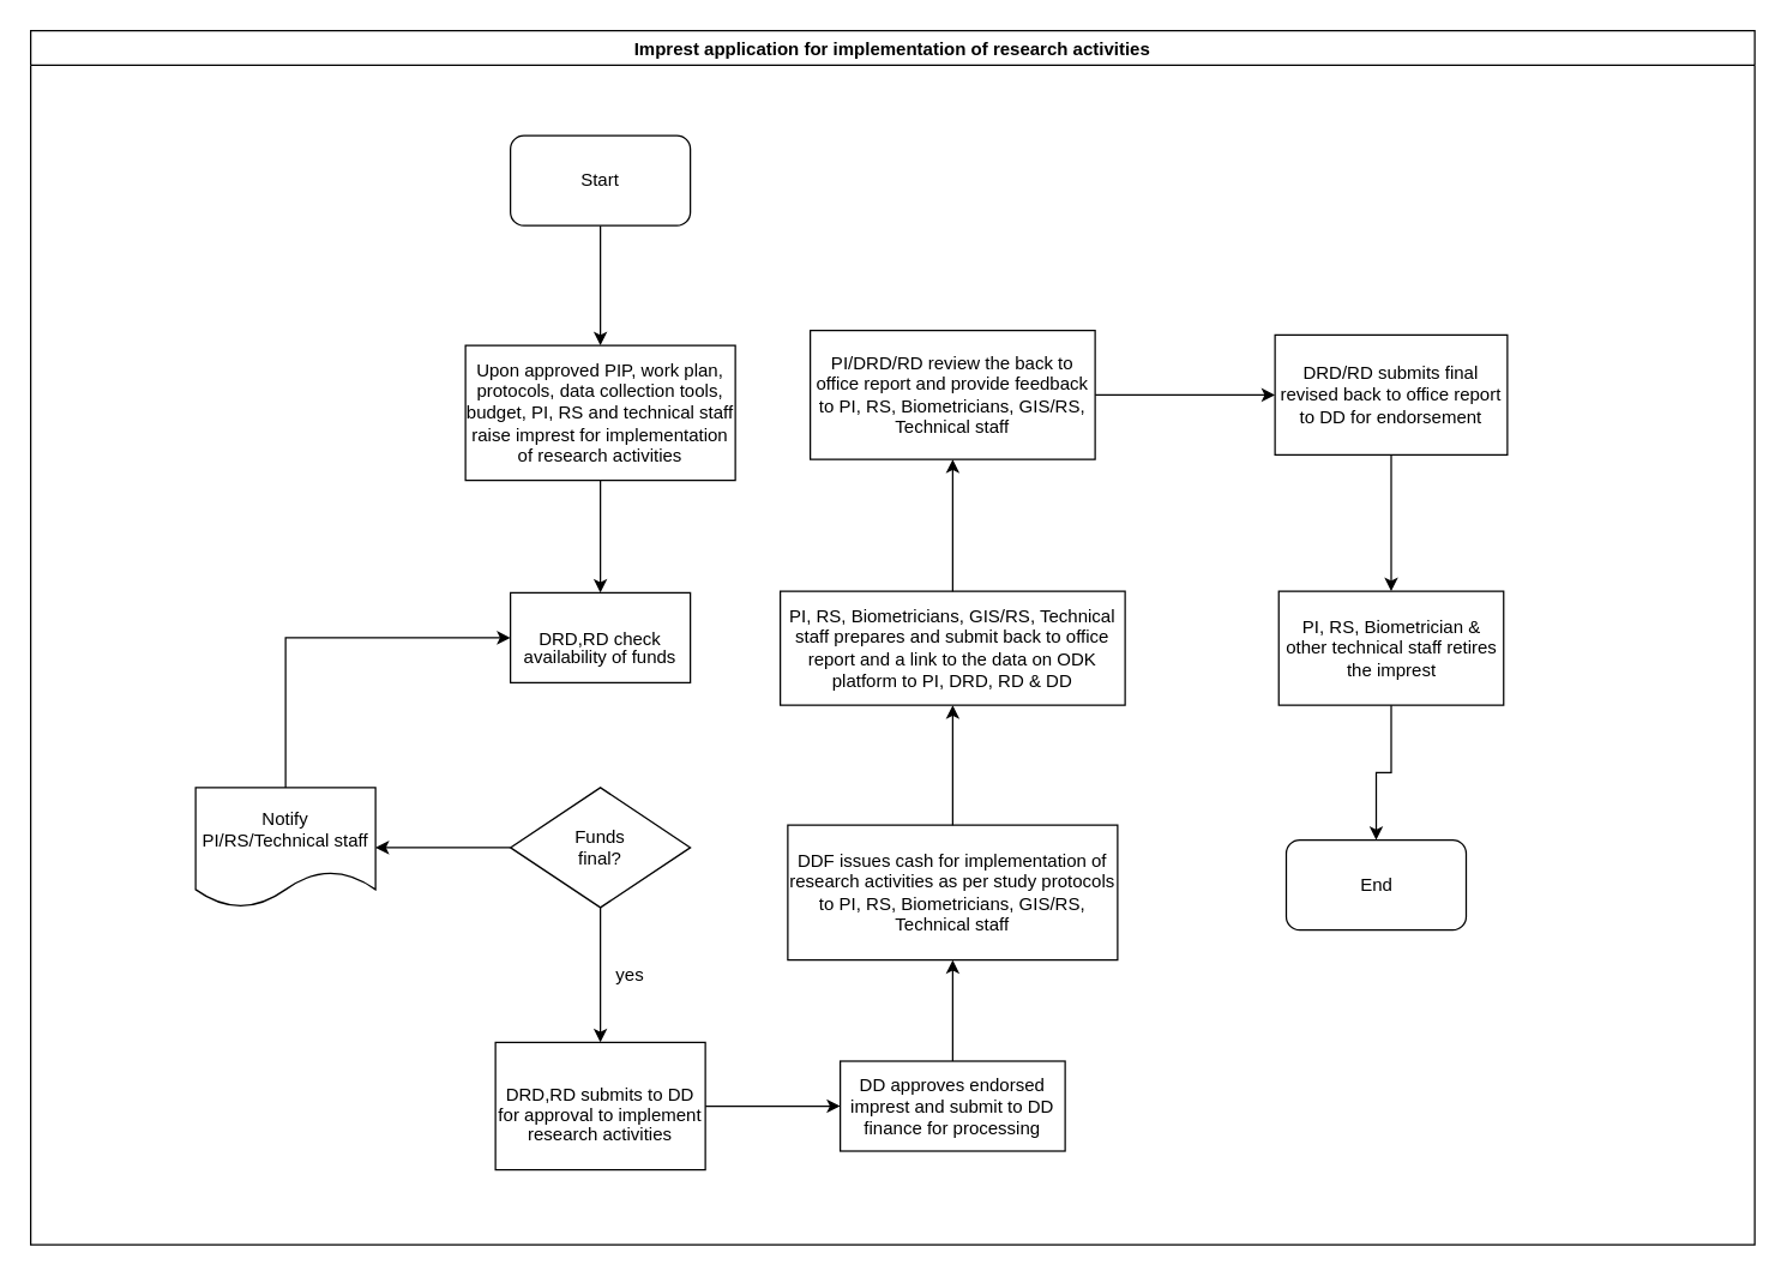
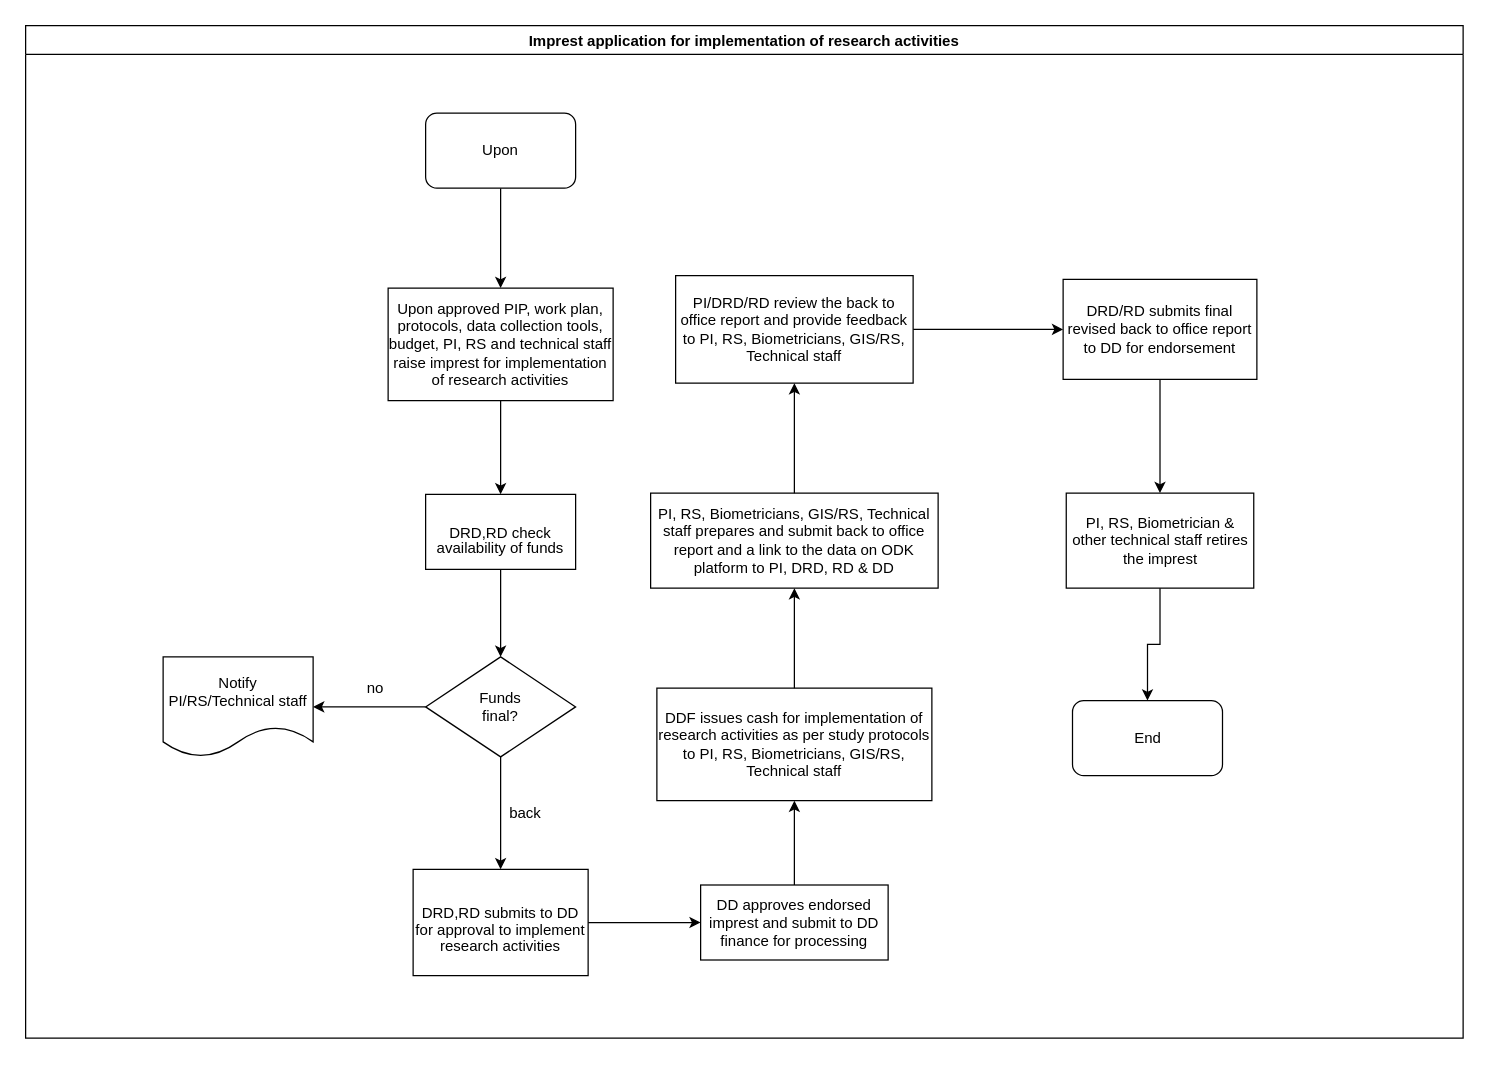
  <mxCell id="0" />
  <mxCell id="1" parent="0" />
  <mxCell id="2" value="Imprest application for implementation of research activities" style="swimlane;" vertex="1" parent="1"><mxGeometry x="20" y="20" width="1150" height="810" as="geometry" /></mxCell>
  <mxCell id="3" value="Upon approved PIP, work plan, protocols, data collection tools, budget, PI, RS and technical staff raise imprest for implementation of research activities" style="rounded=0;whiteSpace=wrap;html=1;" vertex="1" parent="2"><mxGeometry x="290" y="210" width="180" height="90" as="geometry" /></mxCell>
- <mxCell id="4" value="yes" style="text;html=1;strokeColor=none;fillColor=none;align=center;verticalAlign=middle;whiteSpace=wrap;rounded=0;" vertex="1" parent="2"><mxGeometry x="380" y="620" width="40" height="20" as="geometry" /></mxCell>
+ <mxCell id="4" value="back" style="text;html=1;strokeColor=none;fillColor=none;align=center;verticalAlign=middle;whiteSpace=wrap;rounded=0;" vertex="1" parent="2"><mxGeometry x="380" y="620" width="40" height="20" as="geometry" /></mxCell>
  <mxCell id="5" value="Notify PI/RS/Technical staff" style="shape=document;whiteSpace=wrap;html=1;boundedLbl=1;" vertex="1" parent="2"><mxGeometry x="110" y="505" width="120" height="80" as="geometry" /></mxCell>
+ <mxCell id="6" value="no" style="text;html=1;strokeColor=none;fillColor=none;align=center;verticalAlign=middle;whiteSpace=wrap;rounded=0;" vertex="1" parent="2"><mxGeometry x="260" y="520" width="40" height="20" as="geometry" /></mxCell>
  <mxCell id="7" value="DDF issues cash for implementation of research activities as per study protocols to PI, RS, Biometricians, GIS/RS, Technical staff" style="whiteSpace=wrap;html=1;rounded=0;" vertex="1" parent="2"><mxGeometry x="505" y="530" width="220" height="90" as="geometry" /></mxCell>
  <mxCell id="8" value="PI, RS, Biometricians, GIS/RS, Technical staff prepares and submit back to office report and a link to the data on ODK platform to PI, DRD, RD &amp;amp; DD" style="whiteSpace=wrap;html=1;rounded=0;" vertex="1" parent="2"><mxGeometry x="500" y="374" width="230" height="76" as="geometry" /></mxCell>
  <mxCell id="9" value="" style="edgeStyle=orthogonalEdgeStyle;rounded=0;orthogonalLoop=1;jettySize=auto;html=1;" edge="1" parent="2" source="7" target="8"><mxGeometry relative="1" as="geometry" /></mxCell>
  <mxCell id="10" value="DRD/RD submits final revised back to office report to DD for endorsement" style="whiteSpace=wrap;html=1;rounded=0;" vertex="1" parent="2"><mxGeometry x="830" y="203" width="155" height="80" as="geometry" /></mxCell>
  <mxCell id="11" value="PI, RS, Biometrician &amp;amp; other technical staff retires the imprest" style="whiteSpace=wrap;html=1;rounded=0;" vertex="1" parent="2"><mxGeometry x="832.5" y="374" width="150" height="76" as="geometry" /></mxCell>
  <mxCell id="12" value="" style="edgeStyle=orthogonalEdgeStyle;rounded=0;orthogonalLoop=1;jettySize=auto;html=1;" edge="1" parent="2" source="10" target="11"><mxGeometry relative="1" as="geometry" /></mxCell>
  <mxCell id="13" value="End" style="rounded=1;whiteSpace=wrap;html=1;" vertex="1" parent="2"><mxGeometry x="837.5" y="540" width="120" height="60" as="geometry" /></mxCell>
  <mxCell id="14" value="" style="edgeStyle=orthogonalEdgeStyle;rounded=0;orthogonalLoop=1;jettySize=auto;html=1;" edge="1" parent="2" source="11" target="13"><mxGeometry relative="1" as="geometry"><mxPoint x="907.5" y="538" as="targetPoint" /></mxGeometry></mxCell>
  <mxCell id="15" value="" style="edgeStyle=orthogonalEdgeStyle;rounded=0;orthogonalLoop=1;jettySize=auto;html=1;" edge="1" parent="1" source="16" target="3"><mxGeometry relative="1" as="geometry"><mxPoint x="400" y="230" as="targetPoint" /></mxGeometry></mxCell>
- <mxCell id="16" value="Start" style="rounded=1;whiteSpace=wrap;html=1;" vertex="1" parent="1"><mxGeometry x="340" y="90" width="120" height="60" as="geometry" /></mxCell>
+ <mxCell id="16" value="Upon" style="rounded=1;whiteSpace=wrap;html=1;" vertex="1" parent="1"><mxGeometry x="340" y="90" width="120" height="60" as="geometry" /></mxCell>
+ <mxCell id="17" value="" style="edgeStyle=orthogonalEdgeStyle;rounded=0;orthogonalLoop=1;jettySize=auto;html=1;" edge="1" parent="1" source="18" target="22"><mxGeometry relative="1" as="geometry" /></mxCell>
  <mxCell id="18" value="&lt;p style=&quot;margin-bottom: 0.11in ; line-height: 100%&quot;&gt;&lt;br/&gt;DRD,RD check availability of funds&lt;br&gt;&lt;/p&gt;" style="whiteSpace=wrap;html=1;rounded=0;" vertex="1" parent="1"><mxGeometry x="340" y="395" width="120" height="60" as="geometry" /></mxCell>
  <mxCell id="19" value="" style="edgeStyle=orthogonalEdgeStyle;rounded=0;orthogonalLoop=1;jettySize=auto;html=1;" edge="1" parent="1" source="3" target="18"><mxGeometry relative="1" as="geometry" /></mxCell>
  <mxCell id="20" value="" style="edgeStyle=orthogonalEdgeStyle;rounded=0;orthogonalLoop=1;jettySize=auto;html=1;" edge="1" parent="1" source="22" target="24"><mxGeometry relative="1" as="geometry" /></mxCell>
  <mxCell id="21" value="" style="edgeStyle=orthogonalEdgeStyle;rounded=0;orthogonalLoop=1;jettySize=auto;html=1;entryX=1;entryY=0.5;entryDx=0;entryDy=0;" edge="1" parent="1" source="22" target="5"><mxGeometry relative="1" as="geometry"><mxPoint x="260" y="565" as="targetPoint" /></mxGeometry></mxCell>
  <mxCell id="22" value="&lt;div&gt;Funds&lt;/div&gt;&lt;div&gt;final?&lt;/div&gt;" style="rhombus;whiteSpace=wrap;html=1;rounded=0;" vertex="1" parent="1"><mxGeometry x="340" y="525" width="120" height="80" as="geometry" /></mxCell>
  <mxCell id="23" value="" style="edgeStyle=orthogonalEdgeStyle;rounded=0;orthogonalLoop=1;jettySize=auto;html=1;" edge="1" parent="1" source="24" target="27"><mxGeometry relative="1" as="geometry" /></mxCell>
  <mxCell id="24" value="&lt;p style=&quot;margin-bottom: 0in ; line-height: 115%&quot;&gt;DRD,RD submits to DD for approval to implement research activities&lt;/p&gt;" style="whiteSpace=wrap;html=1;rounded=0;" vertex="1" parent="1"><mxGeometry x="330" y="695" width="140" height="85" as="geometry" /></mxCell>
- <mxCell id="25" value="" style="edgeStyle=orthogonalEdgeStyle;rounded=0;orthogonalLoop=1;jettySize=auto;html=1;entryX=0;entryY=0.5;entryDx=0;entryDy=0;" edge="1" parent="1" source="5" target="18"><mxGeometry relative="1" as="geometry"><mxPoint x="190" y="435" as="targetPoint" /><Array as="points"><mxPoint x="190" y="425" /></Array></mxGeometry></mxCell>
  <mxCell id="26" value="" style="edgeStyle=orthogonalEdgeStyle;rounded=0;orthogonalLoop=1;jettySize=auto;html=1;" edge="1" parent="1" source="27" target="7"><mxGeometry relative="1" as="geometry" /></mxCell>
  <mxCell id="27" value="DD approves endorsed imprest and submit to DD finance for processing " style="whiteSpace=wrap;html=1;rounded=0;" vertex="1" parent="1"><mxGeometry x="560" y="707.5" width="150" height="60" as="geometry" /></mxCell>
  <mxCell id="28" value="" style="edgeStyle=orthogonalEdgeStyle;rounded=0;orthogonalLoop=1;jettySize=auto;html=1;" edge="1" parent="1" source="29" target="10"><mxGeometry relative="1" as="geometry" /></mxCell>
  <mxCell id="29" value="PI/DRD/RD review the back to office report and provide feedback to PI, RS, Biometricians, GIS/RS, Technical staff" style="whiteSpace=wrap;html=1;rounded=0;" vertex="1" parent="1"><mxGeometry x="540" y="220" width="190" height="86" as="geometry" /></mxCell>
  <mxCell id="30" value="" style="edgeStyle=orthogonalEdgeStyle;rounded=0;orthogonalLoop=1;jettySize=auto;html=1;" edge="1" parent="1" source="8" target="29"><mxGeometry relative="1" as="geometry" /></mxCell>
